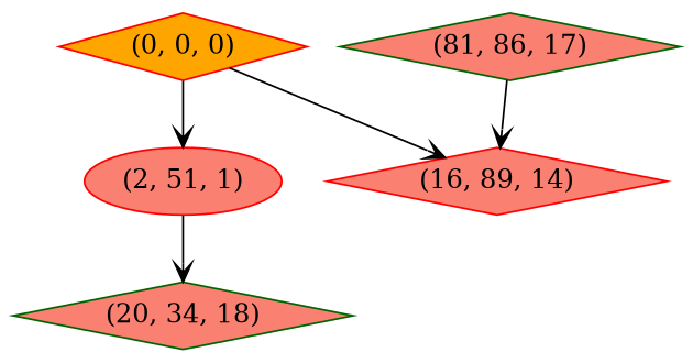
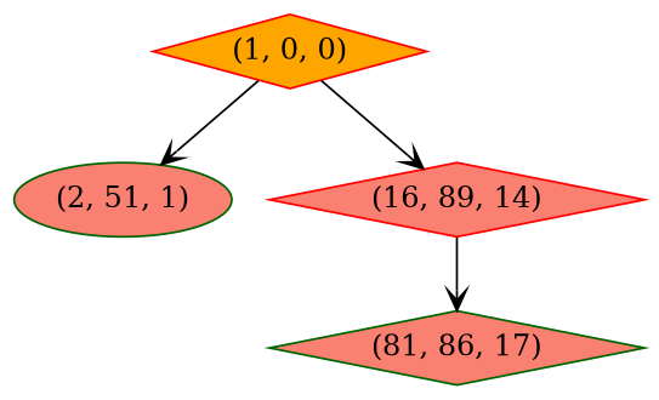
  digraph {
    node [color=darkgreen fillcolor=salmon shape=diamond style=filled]
    edge [arrowhead=vee]
-   "(0, 0, 0)" [color=red fillcolor=orange]
-   "(2, 51, 1)" [color=red shape=ellipse]
+   "(0, 0, 0)" [color=red fillcolor=orange label="(1, 0, 0)"]
+   "(2, 51, 1)" [shape=ellipse]
    n3 [color=red label="(16, 89, 14)"]
-   "(20, 34, 18)"
    "(81, 86, 17)"
    "(0, 0, 0)" -> "(2, 51, 1)"
    "(0, 0, 0)" -> n3
-   "(2, 51, 1)" -> "(20, 34, 18)"
-   "(81, 86, 17)" -> n3
+   n3 -> "(81, 86, 17)"
  }
